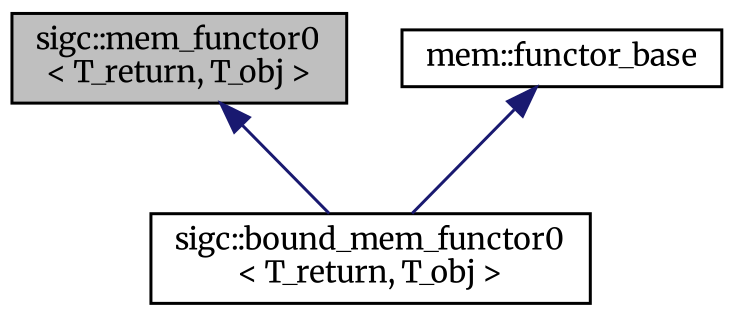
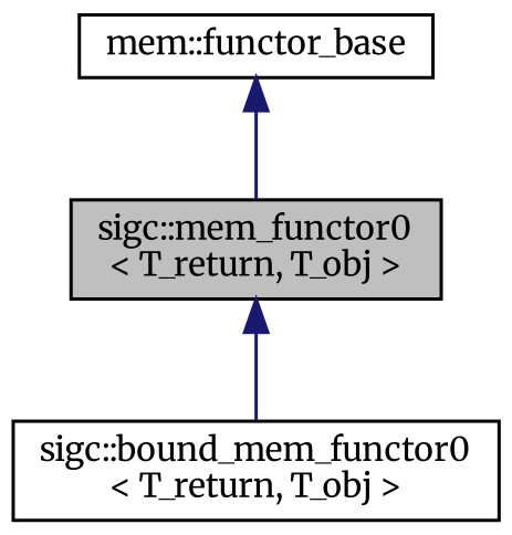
  digraph {
    fontname=Merriweather
    node [color=black fillcolor=white fontname=Merriweather fontsize=10 shape=record style=filled]
    edge [color=midnightblue dir=back fontname=Merriweather fontsize=10 labelfontname=Sans labelfontsize=10 style=solid]
    n1 [fillcolor=grey75 fontcolor=black height=0.2 label="sigc::mem_functor0\l\< T_return, T_obj \>" width=0.4]
    n2 [height=0.2 label="sigc::bound_mem_functor0\l\< T_return, T_obj \>" width=0.4]
    n3 [height=0.2 label="mem::functor_base" width=0.4]
    n1 -> n2
-   n3 -> n2
+   n3 -> n1
  }
